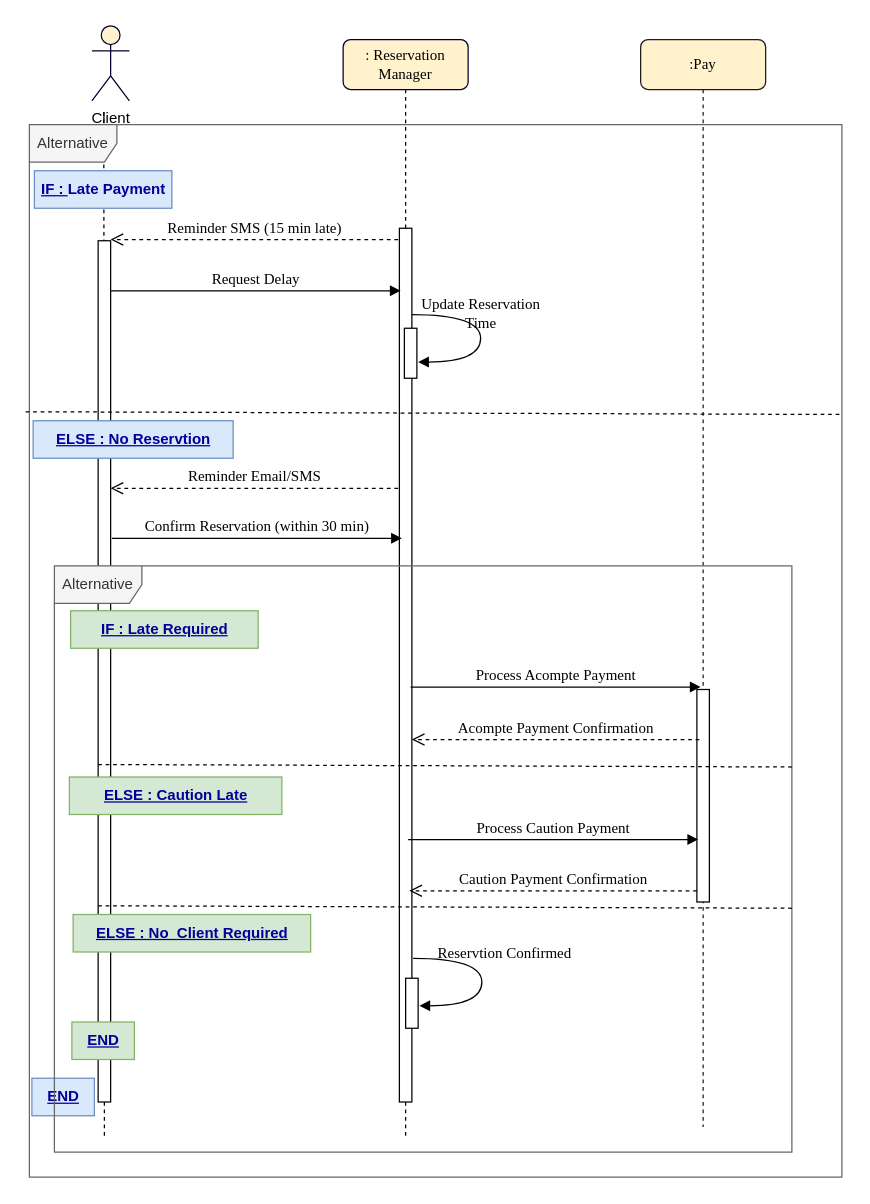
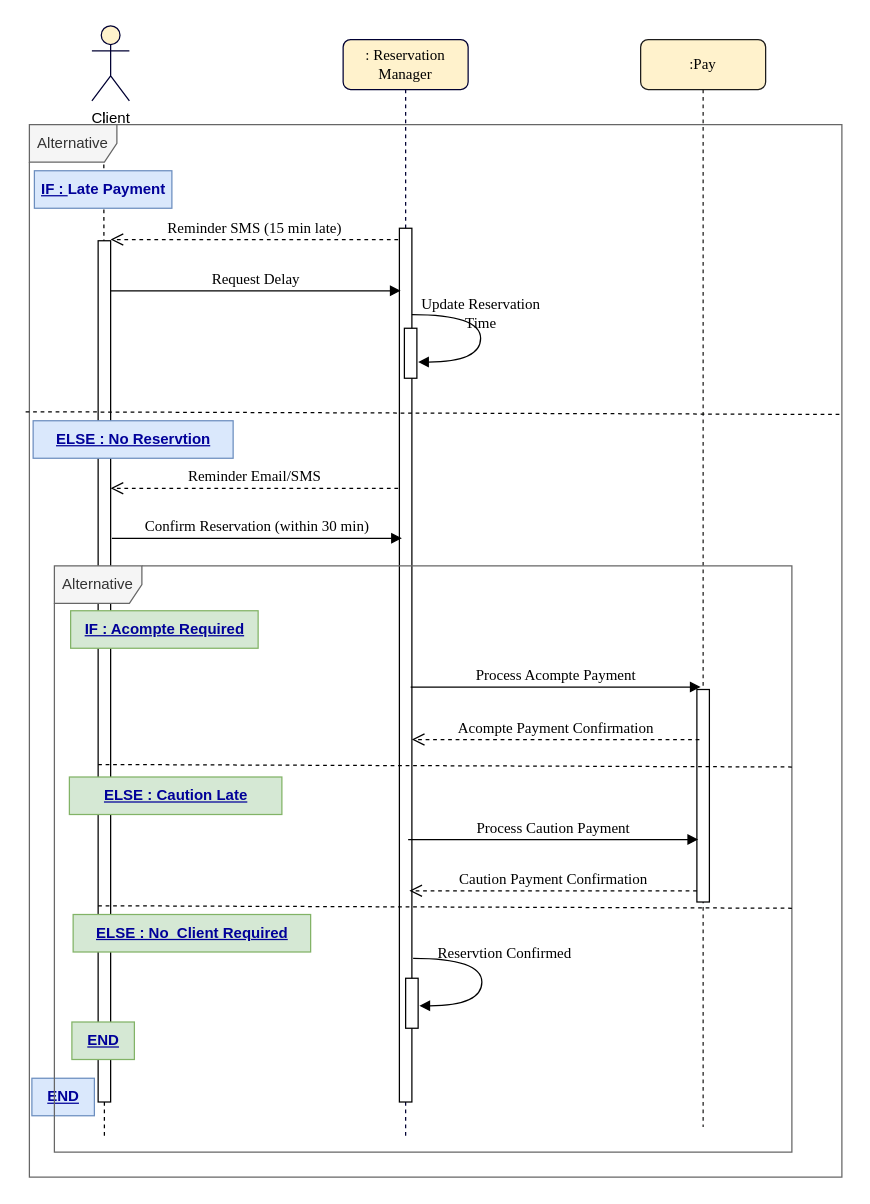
  <mxCell id="0" />
  <mxCell id="1" parent="0" />
  <mxCell id="2" style="edgeStyle=orthogonalEdgeStyle;rounded=0;orthogonalLoop=1;jettySize=auto;html=1;dashed=1;endArrow=none;endFill=0;" edge="1" parent="1"><mxGeometry relative="1" as="geometry"><mxPoint x="83.01" y="911" as="targetPoint" /><mxPoint x="82.51" y="89" as="sourcePoint" /></mxGeometry></mxCell>
  <mxCell id="3" value=": Reservation&lt;br&gt;Manager" style="shape=umlLifeline;perimeter=lifelinePerimeter;whiteSpace=wrap;html=1;container=1;collapsible=0;recursiveResize=0;outlineConnect=0;rounded=1;shadow=0;comic=0;labelBackgroundColor=none;strokeWidth=1;fontFamily=Verdana;fontSize=12;align=center;fillColor=#fff2cc;strokeColor=#000033;" vertex="1" parent="1"><mxGeometry x="274.01" y="31" width="100" height="880" as="geometry" /></mxCell>
  <mxCell id="4" value="" style="html=1;points=[];perimeter=orthogonalPerimeter;rounded=0;shadow=0;comic=0;labelBackgroundColor=none;strokeWidth=1;fontFamily=Verdana;fontSize=12;align=center;" vertex="1" parent="3"><mxGeometry x="45" y="151" width="10" height="699" as="geometry" /></mxCell>
  <mxCell id="5" value="" style="html=1;points=[];perimeter=orthogonalPerimeter;rounded=0;shadow=0;comic=0;labelBackgroundColor=none;strokeWidth=1;fontFamily=Verdana;fontSize=12;align=center;" vertex="1" parent="3"><mxGeometry x="49" y="231" width="10" height="40" as="geometry" /></mxCell>
  <mxCell id="6" value=":Pay" style="shape=umlLifeline;perimeter=lifelinePerimeter;whiteSpace=wrap;html=1;container=1;collapsible=0;recursiveResize=0;outlineConnect=0;rounded=1;shadow=0;comic=0;labelBackgroundColor=none;strokeWidth=1;fontFamily=Verdana;fontSize=12;align=center;fillColor=#fff2cc;strokeColor=#1d1c1b;" vertex="1" parent="1"><mxGeometry x="512.01" y="31" width="100" height="870" as="geometry" /></mxCell>
  <mxCell id="7" value="" style="html=1;points=[];perimeter=orthogonalPerimeter;rounded=0;shadow=0;comic=0;labelBackgroundColor=none;strokeWidth=1;fontFamily=Verdana;fontSize=12;align=center;" vertex="1" parent="1"><mxGeometry x="78.01" y="192" width="10" height="689" as="geometry" /></mxCell>
  <mxCell id="8" value="Client" style="shape=umlActor;verticalLabelPosition=bottom;verticalAlign=top;html=1;outlineConnect=0;fillColor=#fff2cc;strokeColor=#000033;" vertex="1" parent="1"><mxGeometry x="73.01" y="20" width="30" height="60" as="geometry" /></mxCell>
  <mxCell id="9" value="Reminder SMS (15 min late)" style="html=1;verticalAlign=bottom;endArrow=open;dashed=1;endSize=8;labelBackgroundColor=none;fontFamily=Verdana;fontSize=12;edgeStyle=elbowEdgeStyle;elbow=vertical;" edge="1" parent="1"><mxGeometry relative="1" as="geometry"><mxPoint x="88.01" y="191" as="targetPoint" /><Array as="points"><mxPoint x="163.01" y="191" /><mxPoint x="193.01" y="191" /></Array><mxPoint x="318.01" y="191" as="sourcePoint" /><mxPoint as="offset" /></mxGeometry></mxCell>
  <mxCell id="10" value="Request Delay" style="html=1;verticalAlign=bottom;endArrow=block;entryX=0;entryY=0;labelBackgroundColor=none;fontFamily=Verdana;fontSize=12;edgeStyle=elbowEdgeStyle;elbow=vertical;" edge="1" parent="1"><mxGeometry relative="1" as="geometry"><mxPoint x="88.01" y="232" as="sourcePoint" /><mxPoint x="320.01" y="232" as="targetPoint" /></mxGeometry></mxCell>
  <mxCell id="11" value="Alternative" style="shape=umlFrame;whiteSpace=wrap;html=1;pointerEvents=0;width=70;height=30;movable=1;resizable=1;rotatable=1;deletable=1;editable=1;locked=0;connectable=1;fillColor=#f5f5f5;strokeColor=#666666;fontColor=#333333;" vertex="1" parent="1"><mxGeometry x="23.01" y="99" width="650" height="842" as="geometry" /></mxCell>
  <mxCell id="12" value="&lt;font style=&quot;&quot; color=&quot;#000099&quot;&gt;&lt;u style=&quot;&quot;&gt;&lt;b&gt;IF :&amp;nbsp;&lt;/b&gt;&lt;/u&gt;&lt;/font&gt;&lt;b&gt;&lt;font color=&quot;#000099&quot;&gt;Late Payment&lt;/font&gt;&lt;/b&gt;" style="text;html=1;align=center;verticalAlign=middle;resizable=1;points=[];autosize=1;strokeColor=#6c8ebf;fillColor=#dae8fc;movable=1;rotatable=1;deletable=1;editable=1;locked=0;connectable=1;" vertex="1" parent="1"><mxGeometry x="27.01" y="136" width="110" height="30" as="geometry" /></mxCell>
  <mxCell id="13" value="Reminder Email/SMS" style="html=1;verticalAlign=bottom;endArrow=open;dashed=1;endSize=8;labelBackgroundColor=none;fontFamily=Verdana;fontSize=12;edgeStyle=elbowEdgeStyle;elbow=vertical;" edge="1" parent="1"><mxGeometry relative="1" as="geometry"><mxPoint x="88.01" y="390" as="targetPoint" /><Array as="points"><mxPoint x="163.01" y="390" /><mxPoint x="193.01" y="390" /></Array><mxPoint x="318.01" y="390" as="sourcePoint" /><mxPoint as="offset" /></mxGeometry></mxCell>
  <mxCell id="14" value="Confirm Reservation (within 30 min)" style="html=1;verticalAlign=bottom;endArrow=block;entryX=0;entryY=0;labelBackgroundColor=none;fontFamily=Verdana;fontSize=12;edgeStyle=elbowEdgeStyle;elbow=vertical;" edge="1" parent="1"><mxGeometry relative="1" as="geometry"><mxPoint x="89.01" y="430" as="sourcePoint" /><mxPoint x="321.01" y="430" as="targetPoint" /><mxPoint as="offset" /></mxGeometry></mxCell>
  <mxCell id="15" value="" style="html=1;points=[];perimeter=orthogonalPerimeter;rounded=0;shadow=0;comic=0;labelBackgroundColor=none;strokeWidth=1;fontFamily=Verdana;fontSize=12;align=center;" vertex="1" parent="1"><mxGeometry x="557.01" y="551" width="10" height="170" as="geometry" /></mxCell>
  <mxCell id="16" value="&lt;b&gt;&lt;font color=&quot;#000099&quot;&gt;&lt;u&gt;END&lt;/u&gt;&lt;/font&gt;&lt;/b&gt;" style="text;html=1;align=center;verticalAlign=middle;resizable=1;points=[];autosize=1;strokeColor=#6c8ebf;fillColor=#dae8fc;movable=1;rotatable=1;deletable=1;editable=1;locked=0;connectable=1;" vertex="1" parent="1"><mxGeometry x="25.01" y="862" width="50" height="30" as="geometry" /></mxCell>
  <mxCell id="17" value="" style="endArrow=none;dashed=1;html=1;rounded=0;exitX=-0.005;exitY=0.559;exitDx=0;exitDy=0;exitPerimeter=0;" edge="1" parent="1"><mxGeometry width="50" height="50" relative="1" as="geometry"><mxPoint x="20" y="328.8" as="sourcePoint" /><mxPoint x="673.01" y="331" as="targetPoint" /></mxGeometry></mxCell>
  <mxCell id="18" value="Update Reservation&lt;br&gt;Time" style="html=1;verticalAlign=bottom;endArrow=block;labelBackgroundColor=none;fontFamily=Verdana;fontSize=12;elbow=vertical;edgeStyle=orthogonalEdgeStyle;curved=1;entryX=1;entryY=0.286;entryPerimeter=0;exitX=1.038;exitY=0.345;exitPerimeter=0;" edge="1" parent="1"><mxGeometry relative="1" as="geometry"><mxPoint x="329.01" y="251" as="sourcePoint" /><mxPoint x="334.01" y="289" as="targetPoint" /><Array as="points"><mxPoint x="384.01" y="251" /><mxPoint x="384.01" y="289" /></Array></mxGeometry></mxCell>
  <mxCell id="19" value="&lt;font color=&quot;#000099&quot;&gt;&lt;b&gt;&lt;u&gt;ELSE : No Reservtion&lt;/u&gt;&lt;/b&gt;&lt;/font&gt;" style="text;html=1;align=center;verticalAlign=middle;resizable=1;points=[];autosize=1;strokeColor=#6c8ebf;fillColor=#dae8fc;movable=1;rotatable=1;deletable=1;editable=1;locked=0;connectable=1;" vertex="1" parent="1"><mxGeometry x="26.01" y="336" width="160" height="30" as="geometry" /></mxCell>
  <mxCell id="20" value="Alternative" style="shape=umlFrame;whiteSpace=wrap;html=1;pointerEvents=0;width=70;height=30;movable=1;resizable=1;rotatable=1;deletable=1;editable=1;locked=0;connectable=1;fillColor=#f5f5f5;fontColor=#333333;strokeColor=#666666;" vertex="1" parent="1"><mxGeometry x="43.01" y="452" width="590" height="469" as="geometry" /></mxCell>
- <mxCell id="21" value="&lt;font style=&quot;&quot; color=&quot;#000099&quot;&gt;&lt;u style=&quot;&quot;&gt;&lt;b&gt;IF : Late Required&lt;/b&gt;&lt;/u&gt;&lt;/font&gt;" style="text;html=1;align=center;verticalAlign=middle;resizable=1;points=[];autosize=1;strokeColor=#82b366;fillColor=#d5e8d4;movable=1;rotatable=1;deletable=1;editable=1;locked=0;connectable=1;" vertex="1" parent="1"><mxGeometry x="56.01" y="488" width="150" height="30" as="geometry" /></mxCell>
+ <mxCell id="21" value="&lt;font style=&quot;&quot; color=&quot;#000099&quot;&gt;&lt;u style=&quot;&quot;&gt;&lt;b&gt;IF : Acompte Required&lt;/b&gt;&lt;/u&gt;&lt;/font&gt;" style="text;html=1;align=center;verticalAlign=middle;resizable=1;points=[];autosize=1;strokeColor=#82b366;fillColor=#d5e8d4;movable=1;rotatable=1;deletable=1;editable=1;locked=0;connectable=1;" vertex="1" parent="1"><mxGeometry x="56.01" y="488" width="150" height="30" as="geometry" /></mxCell>
  <mxCell id="22" value="Acompte Payment Confirmation" style="html=1;verticalAlign=bottom;endArrow=open;dashed=1;endSize=8;labelBackgroundColor=none;fontFamily=Verdana;fontSize=12;edgeStyle=elbowEdgeStyle;elbow=vertical;" edge="1" parent="1"><mxGeometry relative="1" as="geometry"><mxPoint x="329.01" y="591" as="targetPoint" /><Array as="points"><mxPoint x="404.01" y="591" /><mxPoint x="434.01" y="591" /></Array><mxPoint x="559.01" y="591" as="sourcePoint" /><mxPoint as="offset" /></mxGeometry></mxCell>
  <mxCell id="23" value="Process Acompte Payment" style="html=1;verticalAlign=bottom;endArrow=block;entryX=0;entryY=0;labelBackgroundColor=none;fontFamily=Verdana;fontSize=12;edgeStyle=elbowEdgeStyle;elbow=vertical;" edge="1" parent="1"><mxGeometry relative="1" as="geometry"><mxPoint x="328.01" y="549" as="sourcePoint" /><mxPoint x="560.01" y="549" as="targetPoint" /><mxPoint as="offset" /></mxGeometry></mxCell>
  <mxCell id="24" value="&lt;font style=&quot;&quot; color=&quot;#000099&quot;&gt;&lt;u style=&quot;&quot;&gt;&lt;b&gt;ELSE : Caution Late&lt;/b&gt;&lt;/u&gt;&lt;/font&gt;" style="text;html=1;align=center;verticalAlign=middle;resizable=1;points=[];autosize=1;strokeColor=#82b366;fillColor=#d5e8d4;movable=1;rotatable=1;deletable=1;editable=1;locked=0;connectable=1;" vertex="1" parent="1"><mxGeometry x="55.01" y="621" width="170" height="30" as="geometry" /></mxCell>
  <mxCell id="25" value="Caution Payment Confirmation" style="html=1;verticalAlign=bottom;endArrow=open;dashed=1;endSize=8;labelBackgroundColor=none;fontFamily=Verdana;fontSize=12;edgeStyle=elbowEdgeStyle;elbow=vertical;" edge="1" parent="1"><mxGeometry relative="1" as="geometry"><mxPoint x="327.01" y="712" as="targetPoint" /><Array as="points"><mxPoint x="402.01" y="712" /><mxPoint x="432.01" y="712" /></Array><mxPoint x="557.01" y="712" as="sourcePoint" /><mxPoint as="offset" /></mxGeometry></mxCell>
  <mxCell id="26" value="Process Caution Payment" style="html=1;verticalAlign=bottom;endArrow=block;entryX=0;entryY=0;labelBackgroundColor=none;fontFamily=Verdana;fontSize=12;edgeStyle=elbowEdgeStyle;elbow=vertical;" edge="1" parent="1"><mxGeometry relative="1" as="geometry"><mxPoint x="326.01" y="671" as="sourcePoint" /><mxPoint x="558.01" y="671" as="targetPoint" /><mxPoint as="offset" /></mxGeometry></mxCell>
  <mxCell id="27" value="&lt;font style=&quot;&quot; color=&quot;#000099&quot;&gt;&lt;u style=&quot;&quot;&gt;&lt;b&gt;ELSE : No&amp;nbsp; Client Required&lt;/b&gt;&lt;/u&gt;&lt;/font&gt;" style="text;html=1;align=center;verticalAlign=middle;resizable=1;points=[];autosize=1;strokeColor=#82b366;fillColor=#d5e8d4;movable=1;rotatable=1;deletable=1;editable=1;locked=0;connectable=1;" vertex="1" parent="1"><mxGeometry x="58.01" y="731" width="190" height="30" as="geometry" /></mxCell>
  <mxCell id="28" value="" style="html=1;points=[];perimeter=orthogonalPerimeter;rounded=0;shadow=0;comic=0;labelBackgroundColor=none;strokeWidth=1;fontFamily=Verdana;fontSize=12;align=center;" vertex="1" parent="1"><mxGeometry x="324.01" y="782" width="10" height="40" as="geometry" /></mxCell>
  <mxCell id="29" value="Reservtion Confirmed" style="html=1;verticalAlign=bottom;endArrow=block;labelBackgroundColor=none;fontFamily=Verdana;fontSize=12;elbow=vertical;edgeStyle=orthogonalEdgeStyle;curved=1;entryX=1;entryY=0.286;entryPerimeter=0;exitX=1.038;exitY=0.345;exitPerimeter=0;" edge="1" parent="1"><mxGeometry x="-0.161" y="18" relative="1" as="geometry"><mxPoint x="330.01" y="766" as="sourcePoint" /><mxPoint x="335.01" y="804" as="targetPoint" /><Array as="points"><mxPoint x="385.01" y="766" /><mxPoint x="385.01" y="804" /></Array><mxPoint as="offset" /></mxGeometry></mxCell>
  <mxCell id="30" value="&lt;b&gt;&lt;font color=&quot;#000099&quot;&gt;&lt;u&gt;END&lt;/u&gt;&lt;/font&gt;&lt;/b&gt;" style="text;html=1;align=center;verticalAlign=middle;resizable=1;points=[];autosize=1;strokeColor=#82b366;fillColor=#d5e8d4;movable=1;rotatable=1;deletable=1;editable=1;locked=0;connectable=1;" vertex="1" parent="1"><mxGeometry x="57.01" y="817" width="50" height="30" as="geometry" /></mxCell>
  <mxCell id="31" value="" style="endArrow=none;dashed=1;html=1;rounded=0;exitX=-0.005;exitY=0.559;exitDx=0;exitDy=0;exitPerimeter=0;" edge="1" parent="1"><mxGeometry width="50" height="50" relative="1" as="geometry"><mxPoint x="78.01" y="611" as="sourcePoint" /><mxPoint x="633.01" y="613" as="targetPoint" /></mxGeometry></mxCell>
  <mxCell id="32" value="" style="endArrow=none;dashed=1;html=1;rounded=0;exitX=-0.005;exitY=0.559;exitDx=0;exitDy=0;exitPerimeter=0;" edge="1" parent="1"><mxGeometry width="50" height="50" relative="1" as="geometry"><mxPoint x="78.01" y="724" as="sourcePoint" /><mxPoint x="633.01" y="726" as="targetPoint" /></mxGeometry></mxCell>
